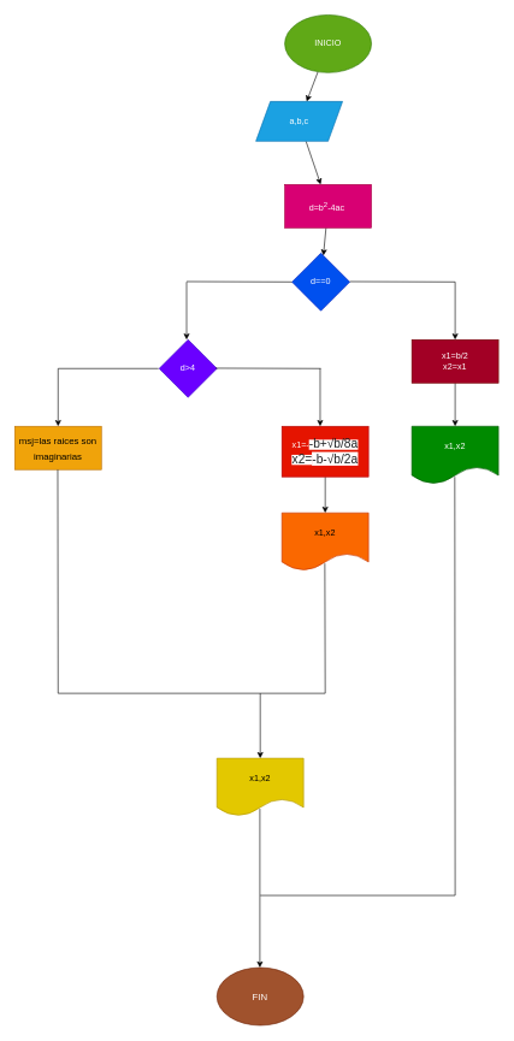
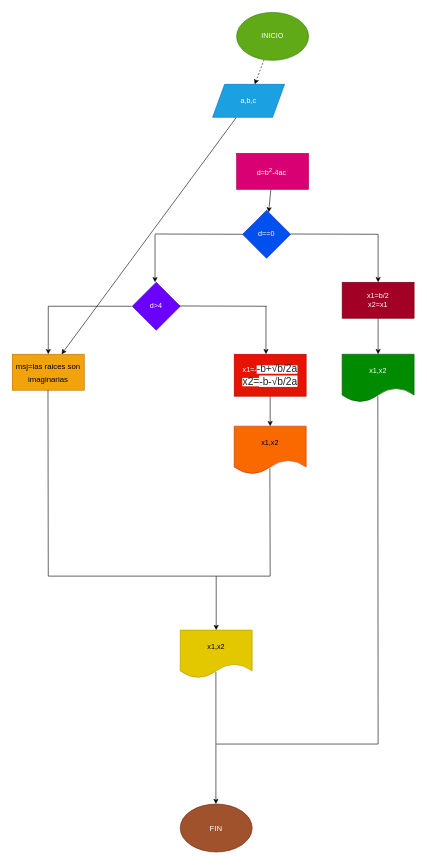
  <mxCell id="0" />
  <mxCell id="1" parent="0" />
- <mxCell id="2" value="" style="edgeStyle=none;html=1;" edge="1" parent="1" source="3" target="5"><mxGeometry relative="1" as="geometry" /></mxCell>
+ <mxCell id="2" value="" style="edgeStyle=none;html=1;dashed=1;" edge="1" parent="1" source="3" target="5"><mxGeometry relative="1" as="geometry" /></mxCell>
  <mxCell id="3" value="INICIO" style="ellipse;whiteSpace=wrap;html=1;fillColor=#60a917;fontColor=#ffffff;strokeColor=#2D7600;" vertex="1" parent="1"><mxGeometry x="394" y="20" width="120" height="80" as="geometry" /></mxCell>
- <mxCell id="4" value="" style="edgeStyle=none;html=1;" edge="1" parent="1" source="5" target="7"><mxGeometry relative="1" as="geometry" /></mxCell>
+ <mxCell id="4" value="" style="edgeStyle=none;html=1;" edge="1" parent="1" source="5" target="24"><mxGeometry relative="1" as="geometry" /></mxCell>
  <mxCell id="5" value="a,b,c" style="shape=parallelogram;perimeter=parallelogramPerimeter;whiteSpace=wrap;html=1;fixedSize=1;fillColor=#1ba1e2;fontColor=#ffffff;strokeColor=#006EAF;" vertex="1" parent="1"><mxGeometry x="354" y="140" width="120" height="55" as="geometry" /></mxCell>
  <mxCell id="6" value="" style="edgeStyle=none;html=1;" edge="1" parent="1" source="7" target="8"><mxGeometry relative="1" as="geometry" /></mxCell>
  <mxCell id="7" value="d=b&lt;sup&gt;2&lt;/sup&gt;-4ac&lt;sup&gt;&amp;nbsp;&lt;br&gt;&lt;/sup&gt;" style="rounded=0;whiteSpace=wrap;html=1;align=center;fillColor=#d80073;fontColor=#ffffff;strokeColor=#A50040;" vertex="1" parent="1"><mxGeometry x="394" y="255" width="120" height="60" as="geometry" /></mxCell>
  <mxCell id="8" value="d==0" style="rhombus;whiteSpace=wrap;html=1;fillColor=#0050ef;fontColor=#ffffff;strokeColor=#001DBC;" vertex="1" parent="1"><mxGeometry x="404" y="350" width="80" height="80" as="geometry" /></mxCell>
  <mxCell id="9" value="" style="endArrow=none;html=1;" edge="1" parent="1"><mxGeometry width="50" height="50" relative="1" as="geometry"><mxPoint x="484" y="389.5" as="sourcePoint" /><mxPoint x="630" y="390" as="targetPoint" /></mxGeometry></mxCell>
  <mxCell id="10" value="" style="endArrow=classic;html=1;" edge="1" parent="1"><mxGeometry width="50" height="50" relative="1" as="geometry"><mxPoint x="630" y="390" as="sourcePoint" /><mxPoint x="630" y="470" as="targetPoint" /></mxGeometry></mxCell>
  <mxCell id="11" value="" style="edgeStyle=none;html=1;" edge="1" parent="1" source="12" target="16"><mxGeometry relative="1" as="geometry" /></mxCell>
  <mxCell id="12" value="x1=b/2&lt;br&gt;x2=x1" style="rounded=0;whiteSpace=wrap;html=1;fillColor=#a20025;fontColor=#ffffff;strokeColor=#6F0000;" vertex="1" parent="1"><mxGeometry x="570" y="470" width="120" height="60" as="geometry" /></mxCell>
  <mxCell id="13" value="" style="endArrow=none;html=1;" edge="1" parent="1"><mxGeometry width="50" height="50" relative="1" as="geometry"><mxPoint x="258" y="389.5" as="sourcePoint" /><mxPoint x="404" y="390" as="targetPoint" /></mxGeometry></mxCell>
  <mxCell id="14" value="" style="endArrow=classic;html=1;" edge="1" parent="1"><mxGeometry width="50" height="50" relative="1" as="geometry"><mxPoint x="258" y="390" as="sourcePoint" /><mxPoint x="258" y="470" as="targetPoint" /></mxGeometry></mxCell>
  <mxCell id="15" value="d&amp;gt;4" style="rhombus;whiteSpace=wrap;html=1;fillColor=#6a00ff;fontColor=#ffffff;strokeColor=#3700CC;" vertex="1" parent="1"><mxGeometry x="220" y="470" width="80" height="80" as="geometry" /></mxCell>
  <mxCell id="16" value="x1,x2" style="shape=document;whiteSpace=wrap;html=1;boundedLbl=1;fillColor=#008a00;fontColor=#ffffff;strokeColor=#005700;" vertex="1" parent="1"><mxGeometry x="570" y="590" width="120" height="80" as="geometry" /></mxCell>
  <mxCell id="17" value="" style="endArrow=none;html=1;" edge="1" parent="1"><mxGeometry width="50" height="50" relative="1" as="geometry"><mxPoint x="298" y="509.5" as="sourcePoint" /><mxPoint x="444" y="510" as="targetPoint" /></mxGeometry></mxCell>
  <mxCell id="18" value="" style="endArrow=classic;html=1;" edge="1" parent="1"><mxGeometry width="50" height="50" relative="1" as="geometry"><mxPoint x="443" y="510" as="sourcePoint" /><mxPoint x="443" y="590" as="targetPoint" /></mxGeometry></mxCell>
  <mxCell id="19" value="" style="edgeStyle=none;html=1;fontSize=17;" edge="1" parent="1" source="20" target="21"><mxGeometry relative="1" as="geometry" /></mxCell>
- <mxCell id="20" value="x1=-&lt;span style=&quot;color: rgb(32, 33, 36); font-family: &amp;quot;Google Sans&amp;quot;, arial, sans-serif; text-align: left; background-color: rgb(255, 255, 255);&quot;&gt;&lt;font style=&quot;font-size: 17px;&quot;&gt;-b+√b/8a&lt;br&gt;x2=&lt;/font&gt;&lt;/span&gt;&lt;span style=&quot;color: rgb(32, 33, 36); font-family: &amp;quot;Google Sans&amp;quot;, arial, sans-serif; font-size: 17px; text-align: left; background-color: rgb(255, 255, 255);&quot;&gt;-b-√b/2a&lt;/span&gt;&lt;span style=&quot;color: rgb(32, 33, 36); font-family: &amp;quot;Google Sans&amp;quot;, arial, sans-serif; text-align: left; background-color: rgb(255, 255, 255);&quot;&gt;&lt;font style=&quot;font-size: 17px;&quot;&gt;&lt;br&gt;&lt;/font&gt;&lt;/span&gt;" style="rounded=0;whiteSpace=wrap;html=1;fillColor=#e51400;fontColor=#ffffff;strokeColor=#B20000;" vertex="1" parent="1"><mxGeometry x="390" y="590" width="120" height="70" as="geometry" /></mxCell>
+ <mxCell id="20" value="x1=-&lt;span style=&quot;color: rgb(32, 33, 36); font-family: &amp;quot;Google Sans&amp;quot;, arial, sans-serif; text-align: left; background-color: rgb(255, 255, 255);&quot;&gt;&lt;font style=&quot;font-size: 17px;&quot;&gt;-b+√b/2a&lt;br&gt;x2=&lt;/font&gt;&lt;/span&gt;&lt;span style=&quot;color: rgb(32, 33, 36); font-family: &amp;quot;Google Sans&amp;quot;, arial, sans-serif; font-size: 17px; text-align: left; background-color: rgb(255, 255, 255);&quot;&gt;-b-√b/2a&lt;/span&gt;&lt;span style=&quot;color: rgb(32, 33, 36); font-family: &amp;quot;Google Sans&amp;quot;, arial, sans-serif; text-align: left; background-color: rgb(255, 255, 255);&quot;&gt;&lt;font style=&quot;font-size: 17px;&quot;&gt;&lt;br&gt;&lt;/font&gt;&lt;/span&gt;" style="rounded=0;whiteSpace=wrap;html=1;fillColor=#e51400;fontColor=#ffffff;strokeColor=#B20000;" vertex="1" parent="1"><mxGeometry x="390" y="590" width="120" height="70" as="geometry" /></mxCell>
  <mxCell id="21" value="x1,x2" style="shape=document;whiteSpace=wrap;html=1;boundedLbl=1;fillColor=#fa6800;fontColor=#000000;strokeColor=#C73500;" vertex="1" parent="1"><mxGeometry x="390" y="710" width="120" height="80" as="geometry" /></mxCell>
  <mxCell id="22" value="" style="endArrow=none;html=1;" edge="1" parent="1"><mxGeometry width="50" height="50" relative="1" as="geometry"><mxPoint x="80" y="510" as="sourcePoint" /><mxPoint x="219" y="510" as="targetPoint" /></mxGeometry></mxCell>
  <mxCell id="23" value="" style="endArrow=classic;html=1;" edge="1" parent="1"><mxGeometry width="50" height="50" relative="1" as="geometry"><mxPoint x="80" y="510" as="sourcePoint" /><mxPoint x="80" y="590" as="targetPoint" /></mxGeometry></mxCell>
  <mxCell id="24" value="&lt;font style=&quot;font-size: 13px;&quot;&gt;msj=las raices son imaginarias&lt;/font&gt;" style="rounded=0;whiteSpace=wrap;html=1;fontSize=17;fillColor=#f0a30a;fontColor=#000000;strokeColor=#BD7000;" vertex="1" parent="1"><mxGeometry x="20" y="590" width="120" height="60" as="geometry" /></mxCell>
  <mxCell id="25" value="" style="endArrow=none;html=1;fontSize=13;" edge="1" parent="1"><mxGeometry width="50" height="50" relative="1" as="geometry"><mxPoint x="80" y="960" as="sourcePoint" /><mxPoint x="79.5" y="650" as="targetPoint" /></mxGeometry></mxCell>
  <mxCell id="26" value="" style="endArrow=none;html=1;fontSize=13;" edge="1" parent="1"><mxGeometry width="50" height="50" relative="1" as="geometry"><mxPoint x="450" y="960" as="sourcePoint" /><mxPoint x="449.5" y="780" as="targetPoint" /></mxGeometry></mxCell>
  <mxCell id="27" value="" style="endArrow=none;html=1;fontSize=13;" edge="1" parent="1"><mxGeometry width="50" height="50" relative="1" as="geometry"><mxPoint x="630" y="1240" as="sourcePoint" /><mxPoint x="629.5" y="660" as="targetPoint" /></mxGeometry></mxCell>
  <mxCell id="28" value="" style="endArrow=none;html=1;fontSize=13;" edge="1" parent="1"><mxGeometry width="50" height="50" relative="1" as="geometry"><mxPoint x="80" y="960" as="sourcePoint" /><mxPoint x="450" y="960" as="targetPoint" /></mxGeometry></mxCell>
  <mxCell id="29" value="" style="endArrow=classic;html=1;fontSize=13;" edge="1" parent="1"><mxGeometry width="50" height="50" relative="1" as="geometry"><mxPoint x="360" y="960" as="sourcePoint" /><mxPoint x="360" y="1050" as="targetPoint" /></mxGeometry></mxCell>
  <mxCell id="30" value="x1,x2" style="shape=document;whiteSpace=wrap;html=1;boundedLbl=1;fillColor=#e3c800;fontColor=#000000;strokeColor=#B09500;" vertex="1" parent="1"><mxGeometry x="300" y="1050" width="120" height="80" as="geometry" /></mxCell>
  <mxCell id="31" value="" style="endArrow=classic;html=1;fontSize=13;" edge="1" parent="1"><mxGeometry width="50" height="50" relative="1" as="geometry"><mxPoint x="359.5" y="1120" as="sourcePoint" /><mxPoint x="359.5" y="1340" as="targetPoint" /></mxGeometry></mxCell>
  <mxCell id="32" value="FIN" style="ellipse;whiteSpace=wrap;html=1;fontSize=13;fillColor=#a0522d;fontColor=#ffffff;strokeColor=#6D1F00;" vertex="1" parent="1"><mxGeometry x="300" y="1340" width="120" height="80" as="geometry" /></mxCell>
  <mxCell id="33" value="" style="endArrow=none;html=1;fontSize=13;" edge="1" parent="1"><mxGeometry width="50" height="50" relative="1" as="geometry"><mxPoint x="360" y="1240" as="sourcePoint" /><mxPoint x="630" y="1240" as="targetPoint" /></mxGeometry></mxCell>
